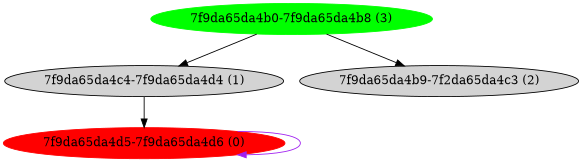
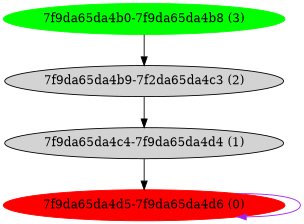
  digraph {
    node [style=filled]
    n1 [color=red label="7f9da65da4d5-7f9da65da4d6 (0)"]
    n2 [label="7f9da65da4c4-7f9da65da4d4 (1)"]
    n3 [label="7f9da65da4b9-7f2da65da4c3 (2)"]
    n4 [color=green label="7f9da65da4b0-7f9da65da4b8 (3)"]
    n1 -> n1 [color=purple]
    n2 -> n1
-   n4 -> n2
+   n3 -> n2
    n4 -> n3
  }
